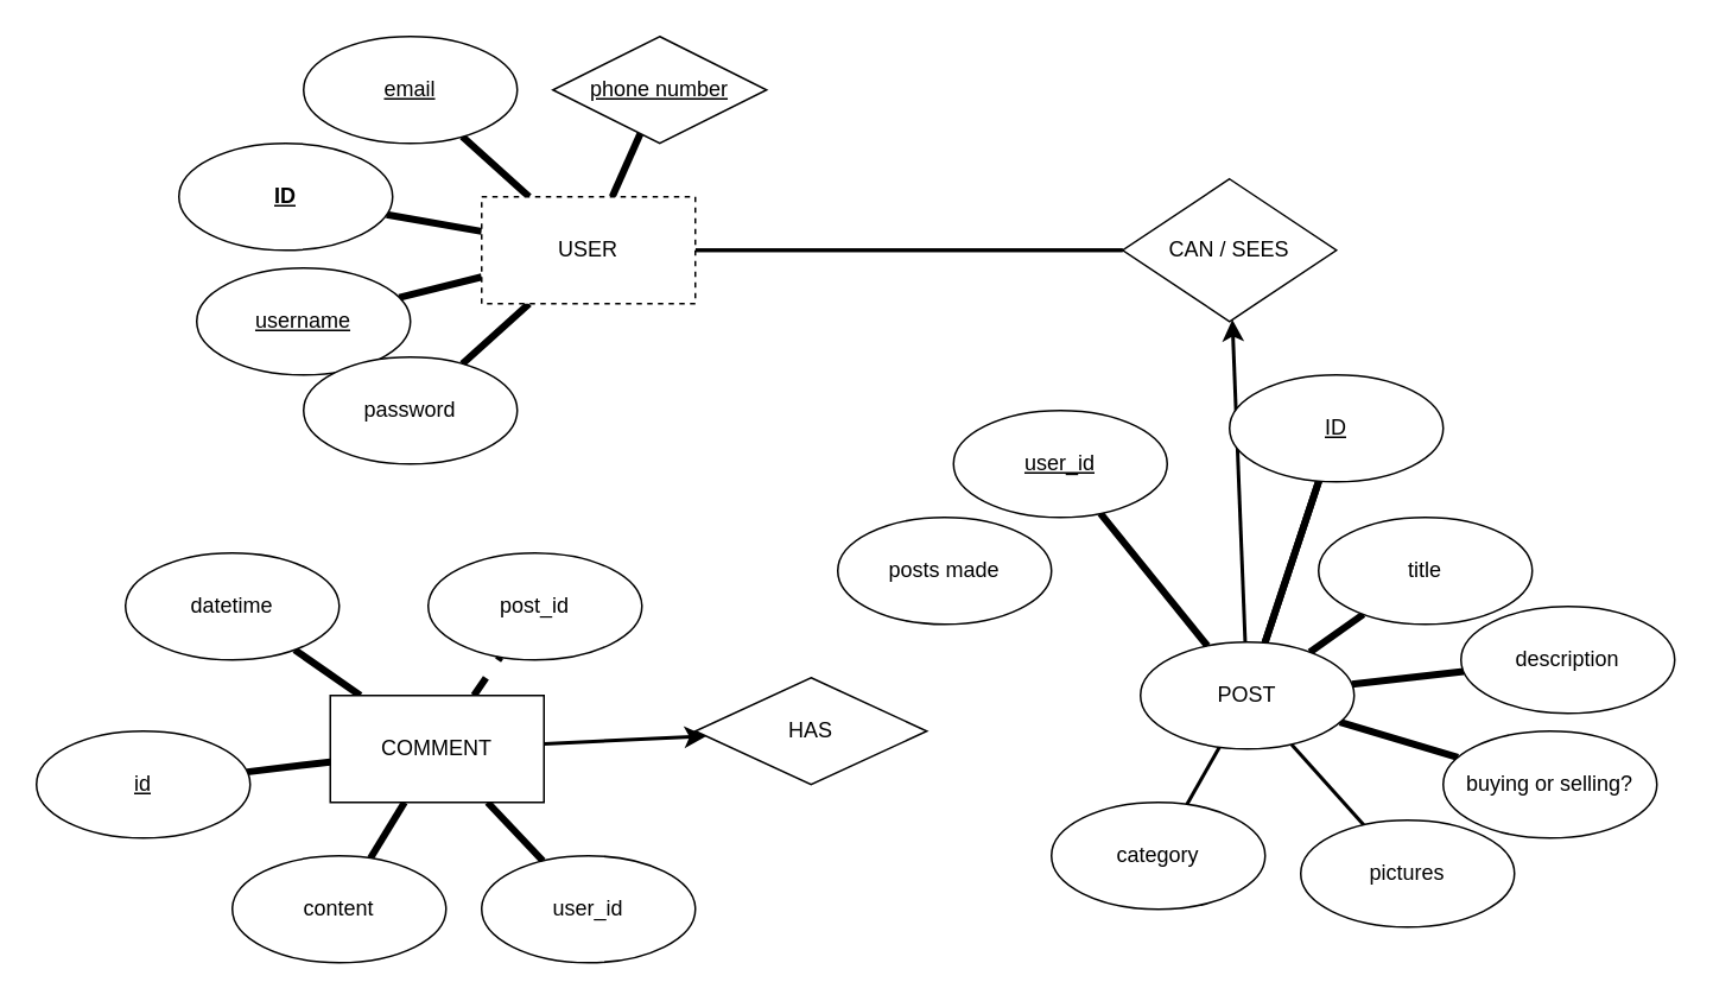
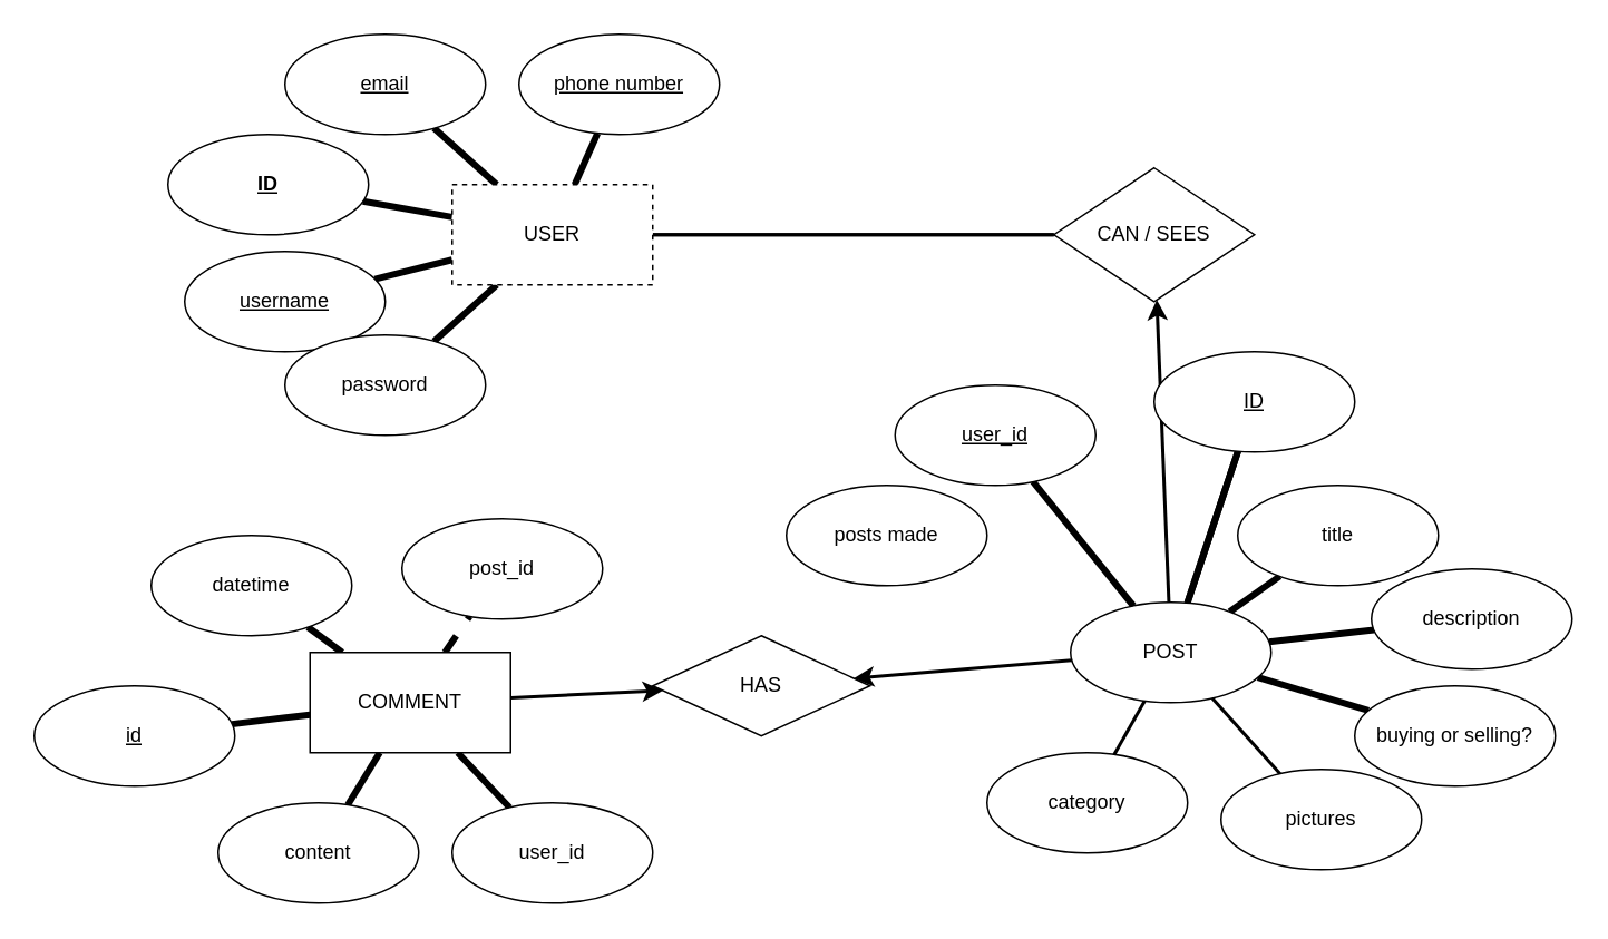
  <mxCell id="0" />
  <mxCell id="1" parent="0" />
  <mxCell id="2" value="" style="edgeStyle=none;html=1;endArrow=none;endFill=0;strokeWidth=4;" parent="1" source="9" target="10" edge="1"><mxGeometry relative="1" as="geometry" /></mxCell>
  <mxCell id="3" value="" style="edgeStyle=none;html=1;endArrow=none;endFill=0;strokeWidth=4;" parent="1" source="9" target="11" edge="1"><mxGeometry relative="1" as="geometry" /></mxCell>
  <mxCell id="4" value="" style="edgeStyle=none;html=1;endArrow=none;endFill=0;strokeWidth=4;" parent="1" source="9" target="12" edge="1"><mxGeometry relative="1" as="geometry" /></mxCell>
  <mxCell id="5" value="" style="edgeStyle=none;html=1;endArrow=none;endFill=0;strokeWidth=4;" parent="1" source="9" target="13" edge="1"><mxGeometry relative="1" as="geometry" /></mxCell>
  <mxCell id="6" value="" style="edgeStyle=none;html=1;endArrow=none;endFill=0;strokeWidth=4;" parent="1" source="9" target="14" edge="1"><mxGeometry relative="1" as="geometry" /></mxCell>
  <mxCell id="7" value="" style="edgeStyle=none;html=1;endArrow=none;endFill=0;strokeWidth=2;" parent="1" source="9" target="16" edge="1"><mxGeometry relative="1" as="geometry" /></mxCell>
  <mxCell id="8" value="" style="edgeStyle=none;html=1;endArrow=none;endFill=0;strokeWidth=2;" parent="1" source="9" target="16" edge="1"><mxGeometry relative="1" as="geometry" /></mxCell>
  <mxCell id="9" value="USER" style="rounded=0;whiteSpace=wrap;html=1;dashed=1;" parent="1" vertex="1"><mxGeometry x="270" y="110" width="120" height="60" as="geometry" /></mxCell>
  <mxCell id="10" value="&lt;b&gt;&lt;u&gt;ID&lt;/u&gt;&lt;/b&gt;" style="ellipse;whiteSpace=wrap;html=1;rounded=0;" parent="1" vertex="1"><mxGeometry x="100" y="80" width="120" height="60" as="geometry" /></mxCell>
  <mxCell id="11" value="&lt;u&gt;username&lt;/u&gt;" style="ellipse;whiteSpace=wrap;html=1;rounded=0;" parent="1" vertex="1"><mxGeometry x="110" y="150" width="120" height="60" as="geometry" /></mxCell>
  <mxCell id="12" value="password" style="ellipse;whiteSpace=wrap;html=1;rounded=0;" parent="1" vertex="1"><mxGeometry y="200" width="120" height="60" as="geometry" x="170" /></mxCell>
  <mxCell id="13" value="&lt;u&gt;email&lt;/u&gt;" style="ellipse;whiteSpace=wrap;html=1;rounded=0;" parent="1" vertex="1"><mxGeometry y="20" width="120" height="60" as="geometry" x="170" /></mxCell>
- <mxCell id="14" value="&lt;u&gt;phone number&lt;/u&gt;" style="rhombus;whiteSpace=wrap;html=1;" parent="1" vertex="1"><mxGeometry x="310" y="20" width="120" height="60" as="geometry" /></mxCell>
+ <mxCell id="14" value="&lt;u&gt;phone number&lt;/u&gt;" style="ellipse;whiteSpace=wrap;html=1;rounded=0;" parent="1" vertex="1"><mxGeometry x="310" y="20" width="120" height="60" as="geometry" /></mxCell>
  <mxCell id="15" value="" style="edgeStyle=none;html=1;endArrow=none;endFill=0;strokeWidth=2;startArrow=classic;startFill=1;" parent="1" source="16" target="26" edge="1"><mxGeometry relative="1" as="geometry" /></mxCell>
  <mxCell id="16" value="CAN / SEES" style="rhombus;whiteSpace=wrap;html=1;rounded=0;" parent="1" vertex="1"><mxGeometry x="630" y="100" width="120" height="80" as="geometry" /></mxCell>
  <mxCell id="17" value="" style="edgeStyle=none;html=1;endArrow=none;endFill=0;strokeWidth=4;" parent="1" source="26" target="27" edge="1"><mxGeometry relative="1" as="geometry" /></mxCell>
  <mxCell id="18" value="" style="edgeStyle=none;html=1;endArrow=none;endFill=0;strokeWidth=4;" parent="1" source="26" target="28" edge="1"><mxGeometry relative="1" as="geometry" /></mxCell>
  <mxCell id="19" value="" style="edgeStyle=none;html=1;endArrow=none;endFill=0;strokeWidth=4;" parent="1" source="26" target="29" edge="1"><mxGeometry relative="1" as="geometry" /></mxCell>
  <mxCell id="20" value="" style="edgeStyle=none;html=1;endArrow=none;endFill=0;strokeWidth=2;" parent="1" source="26" target="30" edge="1"><mxGeometry relative="1" as="geometry" /></mxCell>
  <mxCell id="21" value="" style="edgeStyle=none;html=1;startArrow=none;startFill=0;endArrow=none;endFill=0;strokeWidth=4;" parent="1" source="26" target="31" edge="1"><mxGeometry relative="1" as="geometry" /></mxCell>
  <mxCell id="22" value="" style="edgeStyle=none;html=1;startArrow=none;startFill=0;endArrow=none;endFill=0;strokeWidth=4;" parent="1" source="26" target="32" edge="1"><mxGeometry relative="1" as="geometry" /></mxCell>
  <mxCell id="23" value="" style="edgeStyle=none;html=1;startArrow=none;startFill=0;endArrow=none;endFill=0;strokeWidth=4;" parent="1" source="26" target="31" edge="1"><mxGeometry relative="1" as="geometry" /></mxCell>
  <mxCell id="24" value="" style="edgeStyle=none;html=1;startArrow=none;startFill=0;endArrow=none;endFill=0;strokeWidth=2;" parent="1" source="26" target="33" edge="1"><mxGeometry relative="1" as="geometry" /></mxCell>
+ <mxCell id="25" value="" style="edgeStyle=none;html=1;endArrow=classic;endFill=1;strokeWidth=2;" edge="1" parent="1" source="26" target="36"><mxGeometry relative="1" as="geometry" /></mxCell>
  <mxCell id="26" value="POST" style="ellipse;whiteSpace=wrap;html=1;" parent="1" vertex="1"><mxGeometry x="640" y="360" width="120" height="60" as="geometry" /></mxCell>
  <mxCell id="27" value="title" style="ellipse;whiteSpace=wrap;html=1;rounded=0;" parent="1" vertex="1"><mxGeometry x="740" y="290" width="120" height="60" as="geometry" /></mxCell>
  <mxCell id="28" value="description" style="ellipse;whiteSpace=wrap;html=1;rounded=0;" parent="1" vertex="1"><mxGeometry x="820" y="340" width="120" height="60" as="geometry" /></mxCell>
  <mxCell id="29" value="buying or selling?" style="ellipse;whiteSpace=wrap;html=1;rounded=0;" parent="1" vertex="1"><mxGeometry x="810" y="410" width="120" height="60" as="geometry" /></mxCell>
  <mxCell id="30" value="pictures" style="ellipse;whiteSpace=wrap;html=1;rounded=0;" parent="1" vertex="1"><mxGeometry x="730" y="460" width="120" height="60" as="geometry" /></mxCell>
  <mxCell id="31" value="&lt;u&gt;ID&lt;/u&gt;" style="ellipse;whiteSpace=wrap;html=1;rounded=0;" parent="1" vertex="1"><mxGeometry x="690" y="210" width="120" height="60" as="geometry" /></mxCell>
  <mxCell id="32" value="&lt;u&gt;user_id&lt;/u&gt;" style="ellipse;whiteSpace=wrap;html=1;rounded=0;" parent="1" vertex="1"><mxGeometry x="535" y="230" width="120" height="60" as="geometry" /></mxCell>
  <mxCell id="33" value="category" style="ellipse;whiteSpace=wrap;html=1;rounded=0;" parent="1" vertex="1"><mxGeometry x="590" y="450" width="120" height="60" as="geometry" /></mxCell>
  <mxCell id="34" value="posts made" style="ellipse;whiteSpace=wrap;html=1;rounded=0;" vertex="1" parent="1"><mxGeometry x="470" y="290" width="120" height="60" as="geometry" /></mxCell>
  <mxCell id="35" value="" style="edgeStyle=none;html=1;endArrow=none;endFill=0;strokeWidth=2;startArrow=classic;startFill=1;" edge="1" parent="1" source="36" target="42"><mxGeometry relative="1" as="geometry" /></mxCell>
  <mxCell id="36" value="HAS" style="rhombus;whiteSpace=wrap;html=1;rounded=0;" vertex="1" parent="1"><mxGeometry x="390" y="380" width="130" height="60" as="geometry" /></mxCell>
  <mxCell id="37" value="" style="edgeStyle=none;html=1;startArrow=none;startFill=0;endArrow=none;endFill=0;strokeWidth=4;" edge="1" parent="1" source="42" target="43"><mxGeometry relative="1" as="geometry" /></mxCell>
  <mxCell id="38" value="" style="edgeStyle=none;html=1;startArrow=none;startFill=0;endArrow=none;endFill=0;strokeWidth=4;dashed=1;" edge="1" parent="1" source="42" target="44"><mxGeometry relative="1" as="geometry" /></mxCell>
  <mxCell id="39" value="" style="edgeStyle=none;html=1;startArrow=none;startFill=0;endArrow=none;endFill=0;strokeWidth=4;" edge="1" parent="1" source="42" target="45"><mxGeometry relative="1" as="geometry" /></mxCell>
  <mxCell id="40" value="" style="edgeStyle=none;html=1;startArrow=none;startFill=0;endArrow=none;endFill=0;strokeWidth=4;" edge="1" parent="1" source="42" target="46"><mxGeometry relative="1" as="geometry" /></mxCell>
  <mxCell id="41" value="" style="edgeStyle=none;html=1;startArrow=none;startFill=0;endArrow=none;endFill=0;strokeWidth=4;" edge="1" parent="1" source="42" target="47"><mxGeometry relative="1" as="geometry" /></mxCell>
  <mxCell id="42" value="COMMENT" style="whiteSpace=wrap;html=1;rounded=0;" vertex="1" parent="1"><mxGeometry x="185" y="390" width="120" height="60" as="geometry" /></mxCell>
  <mxCell id="43" value="user_id" style="ellipse;whiteSpace=wrap;html=1;rounded=0;" vertex="1" parent="1"><mxGeometry x="270" y="480" width="120" height="60" as="geometry" /></mxCell>
  <mxCell id="44" value="post_id" style="ellipse;whiteSpace=wrap;html=1;rounded=0;" vertex="1" parent="1"><mxGeometry x="240" y="310" width="120" height="60" as="geometry" /></mxCell>
  <mxCell id="45" value="content" style="ellipse;whiteSpace=wrap;html=1;rounded=0;" vertex="1" parent="1"><mxGeometry x="130" y="480" width="120" height="60" as="geometry" /></mxCell>
- <mxCell id="46" value="datetime" style="ellipse;whiteSpace=wrap;html=1;rounded=0;" vertex="1" parent="1"><mxGeometry x="70" y="310" width="120" height="60" as="geometry" /></mxCell>
+ <mxCell id="46" value="datetime" style="ellipse;whiteSpace=wrap;html=1;rounded=0;" vertex="1" parent="1"><mxGeometry x="90" y="320" width="120" height="60" as="geometry" /></mxCell>
  <mxCell id="47" value="&lt;u&gt;id&lt;/u&gt;" style="ellipse;whiteSpace=wrap;html=1;rounded=0;" vertex="1" parent="1"><mxGeometry x="20" y="410" width="120" height="60" as="geometry" /></mxCell>
